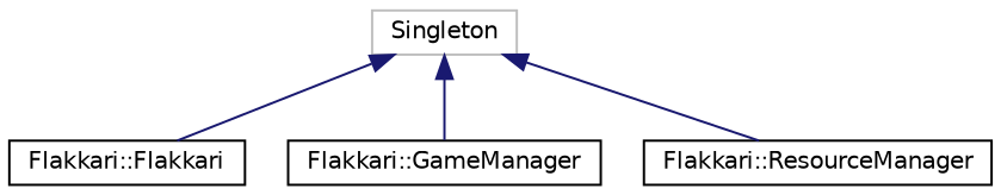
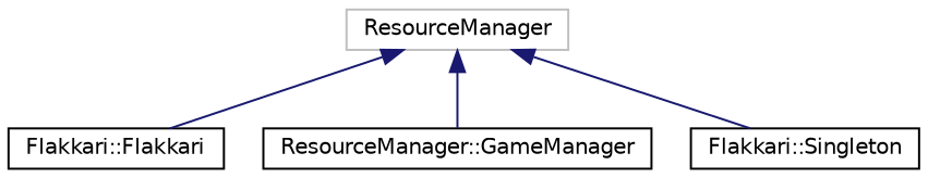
  digraph {
    rankdir=TB
    node [color=black fillcolor=white fontname=Helvetica fontsize=10 shape=record style=filled]
    edge [color=midnightblue dir=back fontname=Helvetica fontsize=10 labelfontname=Helvetica labelfontsize=10 style=solid]
-   n1 [color=grey75 height=0.2 label=Singleton width=0.4]
+   n1 [color=grey75 height=0.2 label=ResourceManager width=0.4]
    n2 [height=0.2 label="Flakkari::Flakkari" width=0.4]
-   n3 [height=0.2 label="Flakkari::GameManager" width=0.4]
-   n4 [height=0.2 label="Flakkari::ResourceManager" width=0.4]
+   n3 [height=0.2 label="ResourceManager::GameManager" width=0.4]
+   n4 [height=0.2 label="Flakkari::Singleton" width=0.4]
    n1 -> n2
    n1 -> n3
    n1 -> n4
  }
